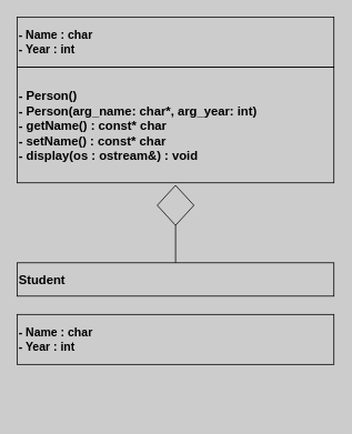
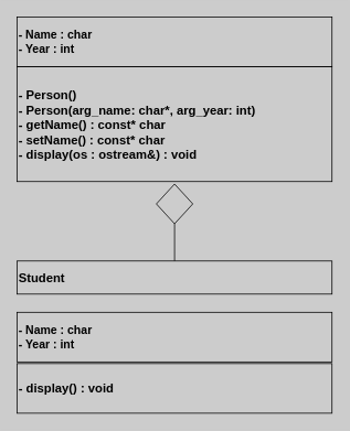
  <mxCell id="0" />
  <mxCell id="1" parent="0" />
  <mxCell id="2" value="&lt;div style=&quot;font-size: 14px;&quot;&gt;&lt;b style=&quot;&quot;&gt;&lt;font color=&quot;#000000&quot; style=&quot;font-size: 14px;&quot;&gt;- Name : char&lt;/font&gt;&lt;/b&gt;&lt;/div&gt;&lt;div style=&quot;font-size: 14px;&quot;&gt;&lt;span style=&quot;background-color: initial;&quot;&gt;&lt;b style=&quot;&quot;&gt;&lt;font color=&quot;#000000&quot; style=&quot;font-size: 14px;&quot;&gt;- Year : int&lt;/font&gt;&lt;/b&gt;&lt;/span&gt;&lt;/div&gt;" style="rounded=0;whiteSpace=wrap;html=1;labelBackgroundColor=none;fontColor=#FFFFFF;fillColor=none;gradientColor=none;align=left;strokeColor=#000000;" vertex="1" parent="1"><mxGeometry x="20" y="20" width="380" height="60" as="geometry" /></mxCell>
  <mxCell id="3" value="&lt;div&gt;&lt;span style=&quot;font-size: 15px;&quot;&gt;&lt;b&gt;&lt;font color=&quot;#000000&quot;&gt;- Person()&lt;/font&gt;&lt;/b&gt;&lt;/span&gt;&lt;/div&gt;&lt;div&gt;&lt;b style=&quot;font-size: 15px; background-color: initial;&quot;&gt;&lt;font color=&quot;#000000&quot;&gt;- Person(arg_name: char*, arg_year: int)&lt;/font&gt;&lt;/b&gt;&lt;/div&gt;&lt;div&gt;&lt;span style=&quot;font-size: 15px;&quot;&gt;&lt;b&gt;&lt;font color=&quot;#000000&quot;&gt;- getName() : const* char&lt;/font&gt;&lt;/b&gt;&lt;/span&gt;&lt;/div&gt;&lt;div&gt;&lt;span style=&quot;font-size: 15px;&quot;&gt;&lt;b&gt;&lt;font color=&quot;#000000&quot;&gt;- setName() : const* char&lt;/font&gt;&lt;/b&gt;&lt;/span&gt;&lt;/div&gt;&lt;div&gt;&lt;span style=&quot;font-size: 15px;&quot;&gt;&lt;b&gt;&lt;font color=&quot;#000000&quot;&gt;- display(os : ostream&amp;amp;) : void&lt;/font&gt;&lt;/b&gt;&lt;/span&gt;&lt;/div&gt;" style="rounded=0;whiteSpace=wrap;html=1;labelBackgroundColor=none;fontColor=#FFFFFF;fillColor=none;gradientColor=none;align=left;strokeColor=#000000;" vertex="1" parent="1"><mxGeometry x="20" y="80" width="380" height="139" as="geometry" /></mxCell>
  <mxCell id="4" value="&lt;b&gt;&lt;font style=&quot;font-size: 15px;&quot;&gt;Student&lt;/font&gt;&lt;/b&gt;" style="rounded=0;whiteSpace=wrap;html=1;labelBackgroundColor=none;strokeColor=#000000;fontSize=14;fontColor=#000000;fillColor=none;gradientColor=none;align=left;" vertex="1" parent="1"><mxGeometry x="20" y="315" width="380" height="40" as="geometry" /></mxCell>
  <mxCell id="5" value="&lt;div style=&quot;font-size: 14px;&quot;&gt;&lt;b style=&quot;&quot;&gt;&lt;font color=&quot;#000000&quot; style=&quot;font-size: 14px;&quot;&gt;- Name : char&lt;/font&gt;&lt;/b&gt;&lt;/div&gt;&lt;div style=&quot;font-size: 14px;&quot;&gt;&lt;span style=&quot;background-color: initial;&quot;&gt;&lt;b style=&quot;&quot;&gt;&lt;font color=&quot;#000000&quot; style=&quot;font-size: 14px;&quot;&gt;- Year : int&lt;/font&gt;&lt;/b&gt;&lt;/span&gt;&lt;/div&gt;" style="rounded=0;whiteSpace=wrap;html=1;labelBackgroundColor=none;fontColor=#FFFFFF;fillColor=none;gradientColor=none;align=left;strokeColor=#000000;" vertex="1" parent="1"><mxGeometry x="20" y="377" width="380" height="60" as="geometry" /></mxCell>
+ <mxCell id="6" value="&lt;span style=&quot;font-size: 15px;&quot;&gt;&lt;b&gt;- display() : void&lt;/b&gt;&lt;/span&gt;" style="rounded=0;whiteSpace=wrap;html=1;labelBackgroundColor=none;strokeColor=#000000;fontSize=15;fontColor=#000000;fillColor=none;gradientColor=none;align=left;" vertex="1" parent="1"><mxGeometry x="20" y="439" width="380" height="60" as="geometry" /></mxCell>
  <mxCell id="7" value="" style="rhombus;whiteSpace=wrap;html=1;labelBackgroundColor=none;strokeColor=#000000;fontSize=15;fontColor=#000000;fillColor=none;gradientColor=none;" vertex="1" parent="1"><mxGeometry x="188" y="222" width="44" height="48" as="geometry" /></mxCell>
  <mxCell id="8" value="" style="endArrow=none;html=1;fontSize=15;fontColor=#000000;strokeColor=#000000;" edge="1" parent="1" source="4"><mxGeometry width="50" height="50" relative="1" as="geometry"><mxPoint x="160" y="320" as="sourcePoint" /><mxPoint x="210" y="270" as="targetPoint" /></mxGeometry></mxCell>
